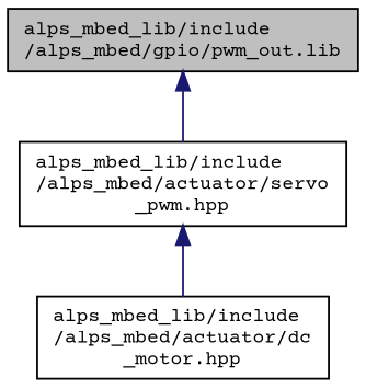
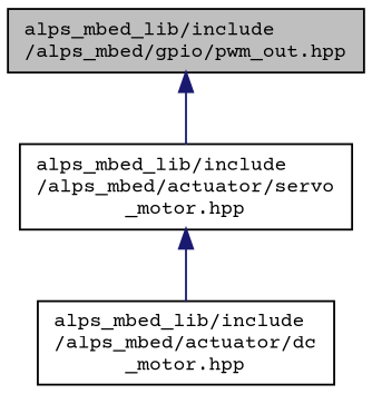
  digraph {
    fontname="Courier Prime"
    node [color=black fillcolor=white fontname="Courier Prime" fontsize=10 shape=record style=filled]
    edge [color=midnightblue dir=back fontname="Courier Prime" fontsize=10 labelfontname=Helvetica labelfontsize=10 style=solid]
-   n1 [fillcolor=grey75 fontcolor=black height=0.2 label="alps_mbed_lib/include\l/alps_mbed/gpio/pwm_out.lib" width=0.4]
-   n2 [height=0.2 label="alps_mbed_lib/include\l/alps_mbed/actuator/servo\l_pwm.hpp" width=0.4]
+   n1 [fillcolor=grey75 fontcolor=black height=0.2 label="alps_mbed_lib/include\l/alps_mbed/gpio/pwm_out.hpp" width=0.4]
+   n2 [height=0.2 label="alps_mbed_lib/include\l/alps_mbed/actuator/servo\l_motor.hpp" width=0.4]
    n3 [height=0.2 label="alps_mbed_lib/include\l/alps_mbed/actuator/dc\l_motor.hpp" width=0.4]
    n1 -> n2
    n2 -> n3
  }
